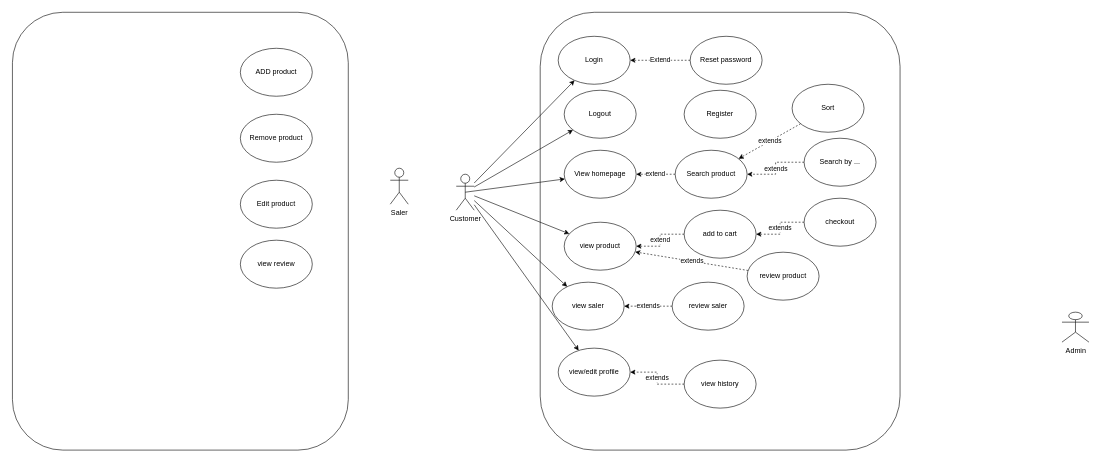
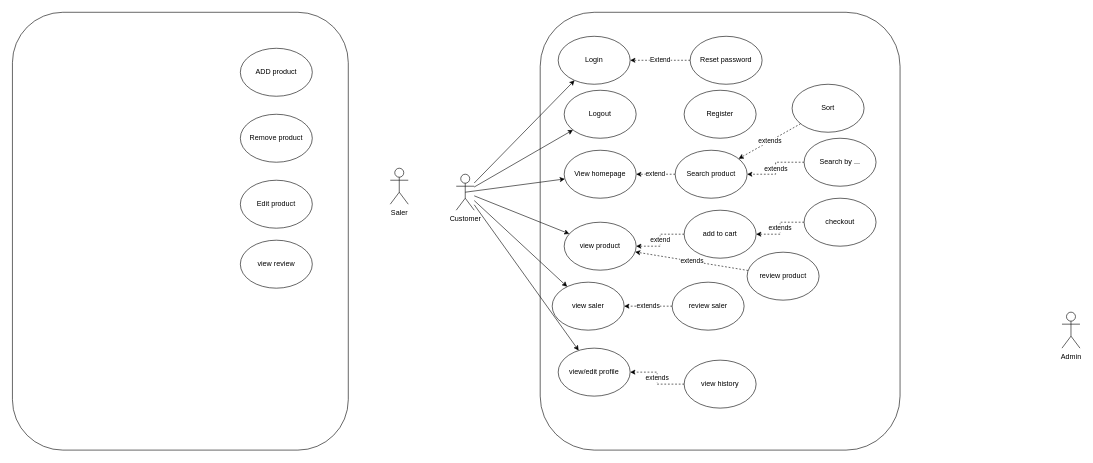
  <mxCell id="0" />
  <mxCell id="1" parent="0" />
  <mxCell id="2" value="Customer" style="shape=umlActor;verticalLabelPosition=bottom;verticalAlign=top;html=1;outlineConnect=0;" vertex="1" parent="1"><mxGeometry x="760" y="290" width="30" height="60" as="geometry" /></mxCell>
  <mxCell id="3" value="" style="rounded=1;whiteSpace=wrap;html=1;" vertex="1" parent="1"><mxGeometry x="900" y="20" width="600" height="730" as="geometry" /></mxCell>
  <mxCell id="4" value="Saler" style="shape=umlActor;verticalLabelPosition=bottom;verticalAlign=top;html=1;outlineConnect=0;" vertex="1" parent="1"><mxGeometry x="650" y="280" width="30" height="60" as="geometry" /></mxCell>
- <mxCell id="5" value="Admin" style="shape=umlActor;verticalLabelPosition=bottom;verticalAlign=top;html=1;outlineConnect=0;" vertex="1" parent="1"><mxGeometry x="1770" y="520" width="45" height="50" as="geometry" /></mxCell>
+ <mxCell id="5" value="Admin" style="shape=umlActor;verticalLabelPosition=bottom;verticalAlign=top;html=1;outlineConnect=0;" vertex="1" parent="1"><mxGeometry x="1770" y="520" width="30" height="60" as="geometry" /></mxCell>
  <mxCell id="6" style="rounded=0;orthogonalLoop=1;jettySize=auto;html=1;" edge="1" parent="1" source="2" target="7"><mxGeometry relative="1" as="geometry" /></mxCell>
  <mxCell id="7" value="Login" style="ellipse;whiteSpace=wrap;html=1;" vertex="1" parent="1"><mxGeometry x="930" y="60" width="120" height="80" as="geometry" /></mxCell>
  <mxCell id="8" style="rounded=0;orthogonalLoop=1;jettySize=auto;html=1;" edge="1" parent="1" source="2" target="9"><mxGeometry relative="1" as="geometry" /></mxCell>
  <mxCell id="9" value="Logout" style="ellipse;whiteSpace=wrap;html=1;" vertex="1" parent="1"><mxGeometry x="940" y="150" width="120" height="80" as="geometry" /></mxCell>
  <mxCell id="10" value="Extend" style="edgeStyle=orthogonalEdgeStyle;rounded=0;orthogonalLoop=1;jettySize=auto;html=1;entryX=1;entryY=0.5;entryDx=0;entryDy=0;dashed=1;" edge="1" parent="1" source="11" target="7"><mxGeometry relative="1" as="geometry" /></mxCell>
  <mxCell id="11" value="Reset password" style="ellipse;whiteSpace=wrap;html=1;" vertex="1" parent="1"><mxGeometry x="1150" y="60" width="120" height="80" as="geometry" /></mxCell>
  <mxCell id="12" value="View homepage" style="ellipse;whiteSpace=wrap;html=1;" vertex="1" parent="1"><mxGeometry x="940" y="250" width="120" height="80" as="geometry" /></mxCell>
  <mxCell id="13" value="extend" style="edgeStyle=orthogonalEdgeStyle;rounded=0;orthogonalLoop=1;jettySize=auto;html=1;entryX=1;entryY=0.5;entryDx=0;entryDy=0;dashed=1;" edge="1" parent="1" source="14" target="12"><mxGeometry relative="1" as="geometry" /></mxCell>
  <mxCell id="14" value="Search product" style="ellipse;whiteSpace=wrap;html=1;" vertex="1" parent="1"><mxGeometry x="1125" y="250" width="120" height="80" as="geometry" /></mxCell>
  <mxCell id="15" value="Register" style="ellipse;whiteSpace=wrap;html=1;" vertex="1" parent="1"><mxGeometry x="1140" y="150" width="120" height="80" as="geometry" /></mxCell>
  <mxCell id="16" value="extends" style="rounded=0;orthogonalLoop=1;jettySize=auto;html=1;dashed=1;" edge="1" parent="1" source="17" target="14"><mxGeometry relative="1" as="geometry" /></mxCell>
  <mxCell id="17" value="Sort" style="ellipse;whiteSpace=wrap;html=1;" vertex="1" parent="1"><mxGeometry x="1320" y="140" width="120" height="80" as="geometry" /></mxCell>
  <mxCell id="18" value="extends" style="edgeStyle=orthogonalEdgeStyle;rounded=0;orthogonalLoop=1;jettySize=auto;html=1;dashed=1;" edge="1" parent="1" source="19" target="14"><mxGeometry relative="1" as="geometry" /></mxCell>
  <mxCell id="19" value="Search by ..." style="ellipse;whiteSpace=wrap;html=1;" vertex="1" parent="1"><mxGeometry x="1340" y="230" width="120" height="80" as="geometry" /></mxCell>
  <mxCell id="20" style="rounded=0;orthogonalLoop=1;jettySize=auto;html=1;" edge="1" parent="1" source="2" target="21"><mxGeometry relative="1" as="geometry" /></mxCell>
  <mxCell id="21" value="view product" style="ellipse;whiteSpace=wrap;html=1;" vertex="1" parent="1"><mxGeometry x="940" y="370" width="120" height="80" as="geometry" /></mxCell>
  <mxCell id="22" style="rounded=0;orthogonalLoop=1;jettySize=auto;html=1;" edge="1" parent="1" source="2" target="23"><mxGeometry relative="1" as="geometry" /></mxCell>
  <mxCell id="23" value="view saler" style="ellipse;whiteSpace=wrap;html=1;" vertex="1" parent="1"><mxGeometry x="920" y="470" width="120" height="80" as="geometry" /></mxCell>
  <mxCell id="24" value="extend" style="edgeStyle=orthogonalEdgeStyle;rounded=0;orthogonalLoop=1;jettySize=auto;html=1;dashed=1;" edge="1" parent="1" source="25" target="21"><mxGeometry relative="1" as="geometry" /></mxCell>
  <mxCell id="25" value="add to cart" style="ellipse;whiteSpace=wrap;html=1;" vertex="1" parent="1"><mxGeometry x="1140" y="350" width="120" height="80" as="geometry" /></mxCell>
  <mxCell id="26" value="extends" style="edgeStyle=orthogonalEdgeStyle;rounded=0;orthogonalLoop=1;jettySize=auto;html=1;entryX=1;entryY=0.5;entryDx=0;entryDy=0;dashed=1;" edge="1" parent="1" source="27" target="25"><mxGeometry relative="1" as="geometry" /></mxCell>
  <mxCell id="27" value="checkout" style="ellipse;whiteSpace=wrap;html=1;" vertex="1" parent="1"><mxGeometry x="1340" y="330" width="120" height="80" as="geometry" /></mxCell>
  <mxCell id="28" style="rounded=0;orthogonalLoop=1;jettySize=auto;html=1;exitX=0.5;exitY=0.5;exitDx=0;exitDy=0;exitPerimeter=0;" edge="1" parent="1" source="2" target="12"><mxGeometry relative="1" as="geometry" /></mxCell>
  <mxCell id="29" style="rounded=0;orthogonalLoop=1;jettySize=auto;html=1;" edge="1" parent="1" source="2" target="30"><mxGeometry relative="1" as="geometry" /></mxCell>
  <mxCell id="30" value="view/edit profile" style="ellipse;whiteSpace=wrap;html=1;" vertex="1" parent="1"><mxGeometry x="930" y="580" width="120" height="80" as="geometry" /></mxCell>
  <mxCell id="31" value="extends" style="edgeStyle=orthogonalEdgeStyle;rounded=0;orthogonalLoop=1;jettySize=auto;html=1;dashed=1;" edge="1" parent="1" source="32" target="30"><mxGeometry relative="1" as="geometry" /></mxCell>
  <mxCell id="32" value="view history" style="ellipse;whiteSpace=wrap;html=1;" vertex="1" parent="1"><mxGeometry x="1140" y="600" width="120" height="80" as="geometry" /></mxCell>
  <mxCell id="33" value="extends" style="rounded=0;orthogonalLoop=1;jettySize=auto;html=1;dashed=1;" edge="1" parent="1" source="34" target="21"><mxGeometry relative="1" as="geometry" /></mxCell>
  <mxCell id="34" value="review product" style="ellipse;whiteSpace=wrap;html=1;" vertex="1" parent="1"><mxGeometry x="1245" y="420" width="120" height="80" as="geometry" /></mxCell>
  <mxCell id="35" value="extends" style="edgeStyle=orthogonalEdgeStyle;rounded=0;orthogonalLoop=1;jettySize=auto;html=1;dashed=1;" edge="1" parent="1" source="36" target="23"><mxGeometry relative="1" as="geometry" /></mxCell>
  <mxCell id="36" value="review saler" style="ellipse;whiteSpace=wrap;html=1;" vertex="1" parent="1"><mxGeometry x="1120" y="470" width="120" height="80" as="geometry" /></mxCell>
  <mxCell id="37" value="" style="rounded=1;whiteSpace=wrap;html=1;" vertex="1" parent="1"><mxGeometry x="20" y="20" width="560" height="730" as="geometry" /></mxCell>
  <mxCell id="38" value="ADD product" style="ellipse;whiteSpace=wrap;html=1;" vertex="1" parent="1"><mxGeometry x="400" y="80" width="120" height="80" as="geometry" /></mxCell>
  <mxCell id="39" value="view review" style="ellipse;whiteSpace=wrap;html=1;" vertex="1" parent="1"><mxGeometry x="400" y="400" width="120" height="80" as="geometry" /></mxCell>
  <mxCell id="40" value="Remove product" style="ellipse;whiteSpace=wrap;html=1;" vertex="1" parent="1"><mxGeometry x="400" y="190" width="120" height="80" as="geometry" /></mxCell>
  <mxCell id="41" value="Edit product" style="ellipse;whiteSpace=wrap;html=1;" vertex="1" parent="1"><mxGeometry x="400" y="300" width="120" height="80" as="geometry" /></mxCell>
